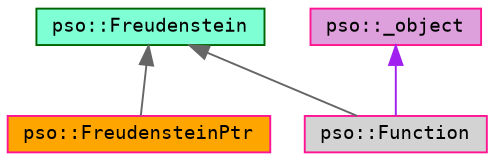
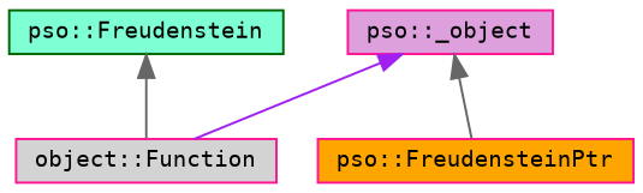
  digraph {
    fontname="DejaVu Sans Mono"
    node [color=deeppink fontname="DejaVu Sans Mono" fontsize=10 shape=record style=filled]
    edge [color=gray40 dir=back fontname="DejaVu Sans Mono" fontsize=10 labelfontname=FreeSans labelfontsize=10 style=solid]
    n1 [color=darkgreen fillcolor=aquamarine fontcolor=black height=0.2 label="pso::Freudenstein" width=0.4]
    n2 [fillcolor=orange height=0.2 label="pso::FreudensteinPtr" width=0.4]
-   n3 [fillcolor=lightgrey height=0.2 label="pso::Function" width=0.4]
+   n3 [fillcolor=lightgrey height=0.2 label="object::Function" width=0.4]
    n4 [fillcolor=plum height=0.2 label="pso::_object" width=0.4]
-   n1 -> n2
+   n4 -> n2
    n1 -> n3
    n4 -> n3 [color=purple]
  }
